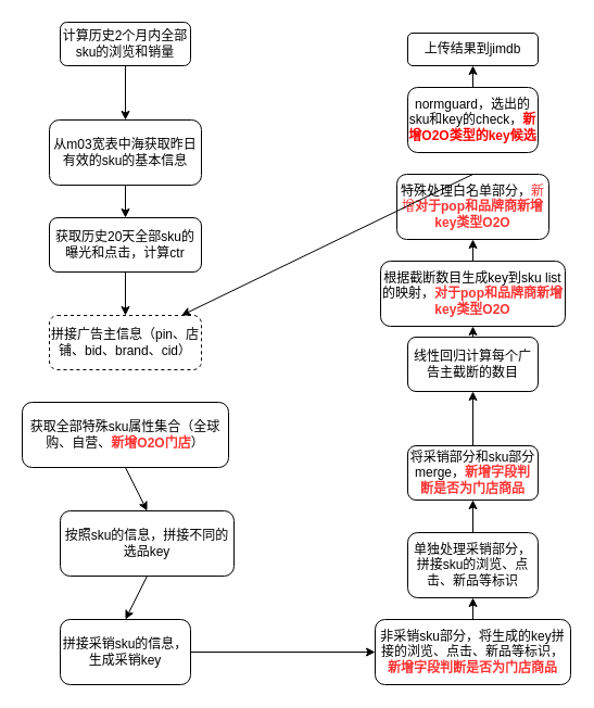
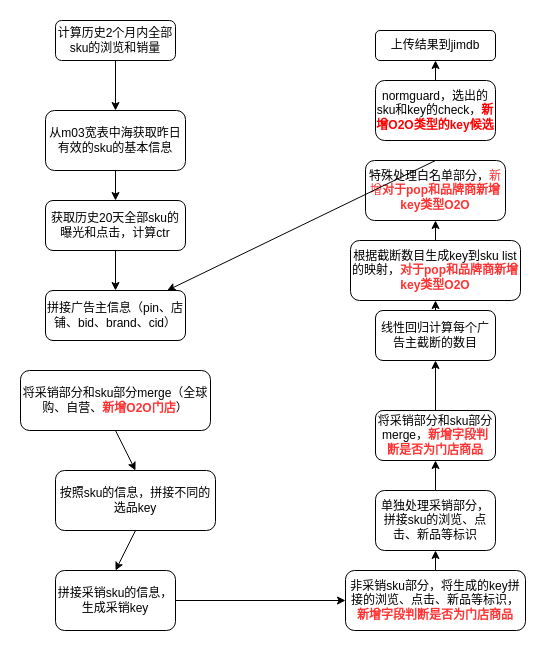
  <mxCell id="0" />
  <mxCell id="1" parent="0" />
  <mxCell id="2" value="" style="edgeStyle=orthogonalEdgeStyle;rounded=0;orthogonalLoop=1;jettySize=auto;html=1;" edge="1" parent="1" source="3" target="5"><mxGeometry relative="1" as="geometry" /></mxCell>
  <mxCell id="3" value="计算历史2个月内全部sku的浏览和销量" style="rounded=1;whiteSpace=wrap;html=1;fontSize=12;glass=0;strokeWidth=1;shadow=0;" parent="1" vertex="1"><mxGeometry x="55" y="20" width="120" height="40" as="geometry" /></mxCell>
  <mxCell id="4" style="edgeStyle=orthogonalEdgeStyle;rounded=0;orthogonalLoop=1;jettySize=auto;html=1;exitX=0.5;exitY=1;exitDx=0;exitDy=0;" edge="1" parent="1" source="5" target="6"><mxGeometry relative="1" as="geometry" /></mxCell>
  <mxCell id="5" value="从m03宽表中海获取昨日有效的sku的基本信息" style="rounded=1;whiteSpace=wrap;html=1;" vertex="1" parent="1"><mxGeometry x="45" y="110" width="140" height="60" as="geometry" /></mxCell>
  <mxCell id="6" value="获取历史20天全部sku的曝光和点击，计算ctr" style="rounded=1;whiteSpace=wrap;html=1;" vertex="1" parent="1"><mxGeometry x="45" y="200" width="140" height="50" as="geometry" /></mxCell>
- <mxCell id="7" value="拼接广告主信息（pin、店铺、bid、brand、cid）" style="rounded=1;whiteSpace=wrap;html=1;dashed=1;" vertex="1" parent="1"><mxGeometry x="45" y="290" width="140" height="50" as="geometry" /></mxCell>
- <mxCell id="8" value="获取全部特殊sku属性集合（全球购、自营、&lt;b&gt;&lt;font color=&quot;#ff3333&quot;&gt;新增O2O门店&lt;/font&gt;&lt;/b&gt;）" style="rounded=1;whiteSpace=wrap;html=1;" vertex="1" parent="1"><mxGeometry x="20" y="370" width="190" height="60" as="geometry" /></mxCell>
+ <mxCell id="7" value="拼接广告主信息（pin、店铺、bid、brand、cid）" style="rounded=1;whiteSpace=wrap;html=1;" vertex="1" parent="1"><mxGeometry x="45" y="290" width="140" height="50" as="geometry" /></mxCell>
+ <mxCell id="8" value="将采销部分和sku部分merge（全球购、自营、&lt;b&gt;&lt;font color=&quot;#ff3333&quot;&gt;新增O2O门店&lt;/font&gt;&lt;/b&gt;）" style="rounded=1;whiteSpace=wrap;html=1;" vertex="1" parent="1"><mxGeometry x="20" y="370" width="190" height="60" as="geometry" /></mxCell>
  <mxCell id="9" value="&lt;font color=&quot;#000000&quot;&gt;按照sku的信息，拼接不同的选品key&lt;/font&gt;" style="rounded=1;whiteSpace=wrap;html=1;fontColor=#FF3333;" vertex="1" parent="1"><mxGeometry x="55" y="470" width="160" height="60" as="geometry" /></mxCell>
  <mxCell id="10" value="" style="endArrow=classic;html=1;rounded=0;fontColor=#FF3333;exitX=0.5;exitY=1;exitDx=0;exitDy=0;entryX=0.5;entryY=0;entryDx=0;entryDy=0;" edge="1" parent="1" source="6" target="7"><mxGeometry width="50" height="50" relative="1" as="geometry"><mxPoint x="285" y="550" as="sourcePoint" /><mxPoint x="335" y="500" as="targetPoint" /></mxGeometry></mxCell>
  <mxCell id="11" value="" style="endArrow=classic;html=1;rounded=0;fontColor=#FF3333;exitX=0.5;exitY=1;exitDx=0;exitDy=0;entryX=0.5;entryY=0;entryDx=0;entryDy=0;" edge="1" parent="1" source="8" target="9"><mxGeometry width="50" height="50" relative="1" as="geometry"><mxPoint x="285" y="550" as="sourcePoint" /><mxPoint x="335" y="500" as="targetPoint" /></mxGeometry></mxCell>
  <mxCell id="12" value="拼接采销sku的信息，生成采销key" style="rounded=1;whiteSpace=wrap;html=1;fontColor=#000000;" vertex="1" parent="1"><mxGeometry x="55" y="570" width="120" height="60" as="geometry" /></mxCell>
  <mxCell id="13" value="" style="endArrow=classic;html=1;rounded=0;fontColor=#000000;exitX=0.5;exitY=1;exitDx=0;exitDy=0;entryX=0.5;entryY=0;entryDx=0;entryDy=0;" edge="1" parent="1" source="9" target="12"><mxGeometry width="50" height="50" relative="1" as="geometry"><mxPoint x="285" y="540" as="sourcePoint" /><mxPoint x="335" y="490" as="targetPoint" /></mxGeometry></mxCell>
  <mxCell id="14" value="非采销sku部分，将生成的key拼接的浏览、点击、新品等标识，&lt;font color=&quot;#ff3333&quot;&gt;&lt;b&gt;新增字段判断是否为门店商品&lt;/b&gt;&lt;/font&gt;" style="rounded=1;whiteSpace=wrap;html=1;fontColor=#000000;" vertex="1" parent="1"><mxGeometry x="345" y="570" width="180" height="60" as="geometry" /></mxCell>
  <mxCell id="15" value="" style="endArrow=classic;html=1;rounded=0;fontColor=#000000;exitX=1;exitY=0.5;exitDx=0;exitDy=0;entryX=0;entryY=0.5;entryDx=0;entryDy=0;" edge="1" parent="1" source="12" target="14"><mxGeometry width="50" height="50" relative="1" as="geometry"><mxPoint x="285" y="540" as="sourcePoint" /><mxPoint x="335" y="490" as="targetPoint" /></mxGeometry></mxCell>
  <mxCell id="16" value="" style="endArrow=classic;html=1;rounded=0;fontColor=#FF3333;exitX=0.5;exitY=0;exitDx=0;exitDy=0;" edge="1" parent="1" source="14" target="17"><mxGeometry width="50" height="50" relative="1" as="geometry"><mxPoint x="285" y="510" as="sourcePoint" /><mxPoint x="335" y="460" as="targetPoint" /></mxGeometry></mxCell>
  <mxCell id="17" value="&lt;font color=&quot;#000000&quot;&gt;单独处理采销部分，拼接sku的浏览、点击、新品等标识&lt;/font&gt;" style="rounded=1;whiteSpace=wrap;html=1;fontColor=#FF3333;" vertex="1" parent="1"><mxGeometry x="375" y="490" width="120" height="60" as="geometry" /></mxCell>
  <mxCell id="18" value="将采销部分和sku部分merge，&lt;b style=&quot;color: rgb(255, 51, 51);&quot;&gt;新增字段判断是否为门店商品&lt;/b&gt;" style="rounded=1;whiteSpace=wrap;html=1;fontColor=#000000;" vertex="1" parent="1"><mxGeometry x="375" y="410" width="120" height="50" as="geometry" /></mxCell>
  <mxCell id="19" value="" style="endArrow=classic;html=1;rounded=0;fontColor=#000000;exitX=0.5;exitY=0;exitDx=0;exitDy=0;entryX=0.5;entryY=1;entryDx=0;entryDy=0;" edge="1" parent="1" source="17" target="18"><mxGeometry width="50" height="50" relative="1" as="geometry"><mxPoint x="285" y="490" as="sourcePoint" /><mxPoint x="335" y="440" as="targetPoint" /></mxGeometry></mxCell>
  <mxCell id="20" value="线性回归计算每个广告主截断的数目" style="rounded=1;whiteSpace=wrap;html=1;fontColor=#000000;" vertex="1" parent="1"><mxGeometry x="375" y="310" width="120" height="50" as="geometry" /></mxCell>
  <mxCell id="21" value="" style="endArrow=classic;html=1;rounded=0;fontColor=#000000;exitX=0.5;exitY=0;exitDx=0;exitDy=0;entryX=0.5;entryY=1;entryDx=0;entryDy=0;" edge="1" parent="1" source="18" target="20"><mxGeometry width="50" height="50" relative="1" as="geometry"><mxPoint x="285" y="480" as="sourcePoint" /><mxPoint x="335" y="430" as="targetPoint" /></mxGeometry></mxCell>
  <mxCell id="22" value="根据截断数目生成key到sku list的映射，&lt;font color=&quot;#ff3333&quot;&gt;&lt;b&gt;对于pop和品牌商新增key类型O2O&lt;/b&gt;&lt;/font&gt;" style="rounded=1;whiteSpace=wrap;html=1;fontColor=#000000;" vertex="1" parent="1"><mxGeometry x="350" y="240" width="170" height="60" as="geometry" /></mxCell>
  <mxCell id="23" value="" style="endArrow=classic;html=1;rounded=0;fontColor=#000000;exitX=0.5;exitY=0;exitDx=0;exitDy=0;entryX=0.5;entryY=1;entryDx=0;entryDy=0;" edge="1" parent="1" source="20" target="22"><mxGeometry width="50" height="50" relative="1" as="geometry"><mxPoint x="285" y="470" as="sourcePoint" /><mxPoint x="335" y="420" as="targetPoint" /></mxGeometry></mxCell>
  <mxCell id="24" value="&lt;font color=&quot;#000000&quot;&gt;特殊处理白名单部分，&lt;/font&gt;新增&lt;b&gt;对于pop和品牌商新增key类型O2O&lt;/b&gt;" style="rounded=1;whiteSpace=wrap;html=1;fontColor=#FF3333;" vertex="1" parent="1"><mxGeometry x="365" y="160" width="140" height="60" as="geometry" /></mxCell>
  <mxCell id="25" value="" style="endArrow=classic;html=1;rounded=0;fontColor=#FF3333;exitX=0.5;exitY=0;exitDx=0;exitDy=0;entryX=0.5;entryY=1;entryDx=0;entryDy=0;" edge="1" parent="1" source="22" target="24"><mxGeometry width="50" height="50" relative="1" as="geometry"><mxPoint x="285" y="450" as="sourcePoint" /><mxPoint x="335" y="400" as="targetPoint" /></mxGeometry></mxCell>
  <mxCell id="26" value="normguard，选出的sku和key的check，&lt;font color=&quot;#ff0000&quot;&gt;&lt;b&gt;新增O2O类型的key候选&lt;/b&gt;&lt;/font&gt;" style="rounded=1;whiteSpace=wrap;html=1;fontColor=#000000;" vertex="1" parent="1"><mxGeometry x="375" y="80" width="120" height="60" as="geometry" /></mxCell>
  <mxCell id="27" value="" style="endArrow=classic;html=1;rounded=0;fontColor=#000000;exitX=0.5;exitY=0;exitDx=0;exitDy=0;" edge="1" parent="1" source="24" target="7"><mxGeometry width="50" height="50" relative="1" as="geometry"><mxPoint x="285" y="430" as="sourcePoint" /><mxPoint x="335" y="380" as="targetPoint" /></mxGeometry></mxCell>
  <mxCell id="28" value="&lt;font color=&quot;#000000&quot;&gt;上传结果到jimdb&lt;/font&gt;" style="rounded=1;whiteSpace=wrap;html=1;fontColor=#FF0000;" vertex="1" parent="1"><mxGeometry x="375" y="30" width="120" height="30" as="geometry" /></mxCell>
  <mxCell id="29" value="" style="endArrow=classic;html=1;rounded=0;fontColor=#000000;exitX=0.5;exitY=0;exitDx=0;exitDy=0;entryX=0.5;entryY=1;entryDx=0;entryDy=0;" edge="1" parent="1" source="26" target="28"><mxGeometry width="50" height="50" relative="1" as="geometry"><mxPoint x="285" y="420" as="sourcePoint" /><mxPoint x="335" y="370" as="targetPoint" /></mxGeometry></mxCell>
